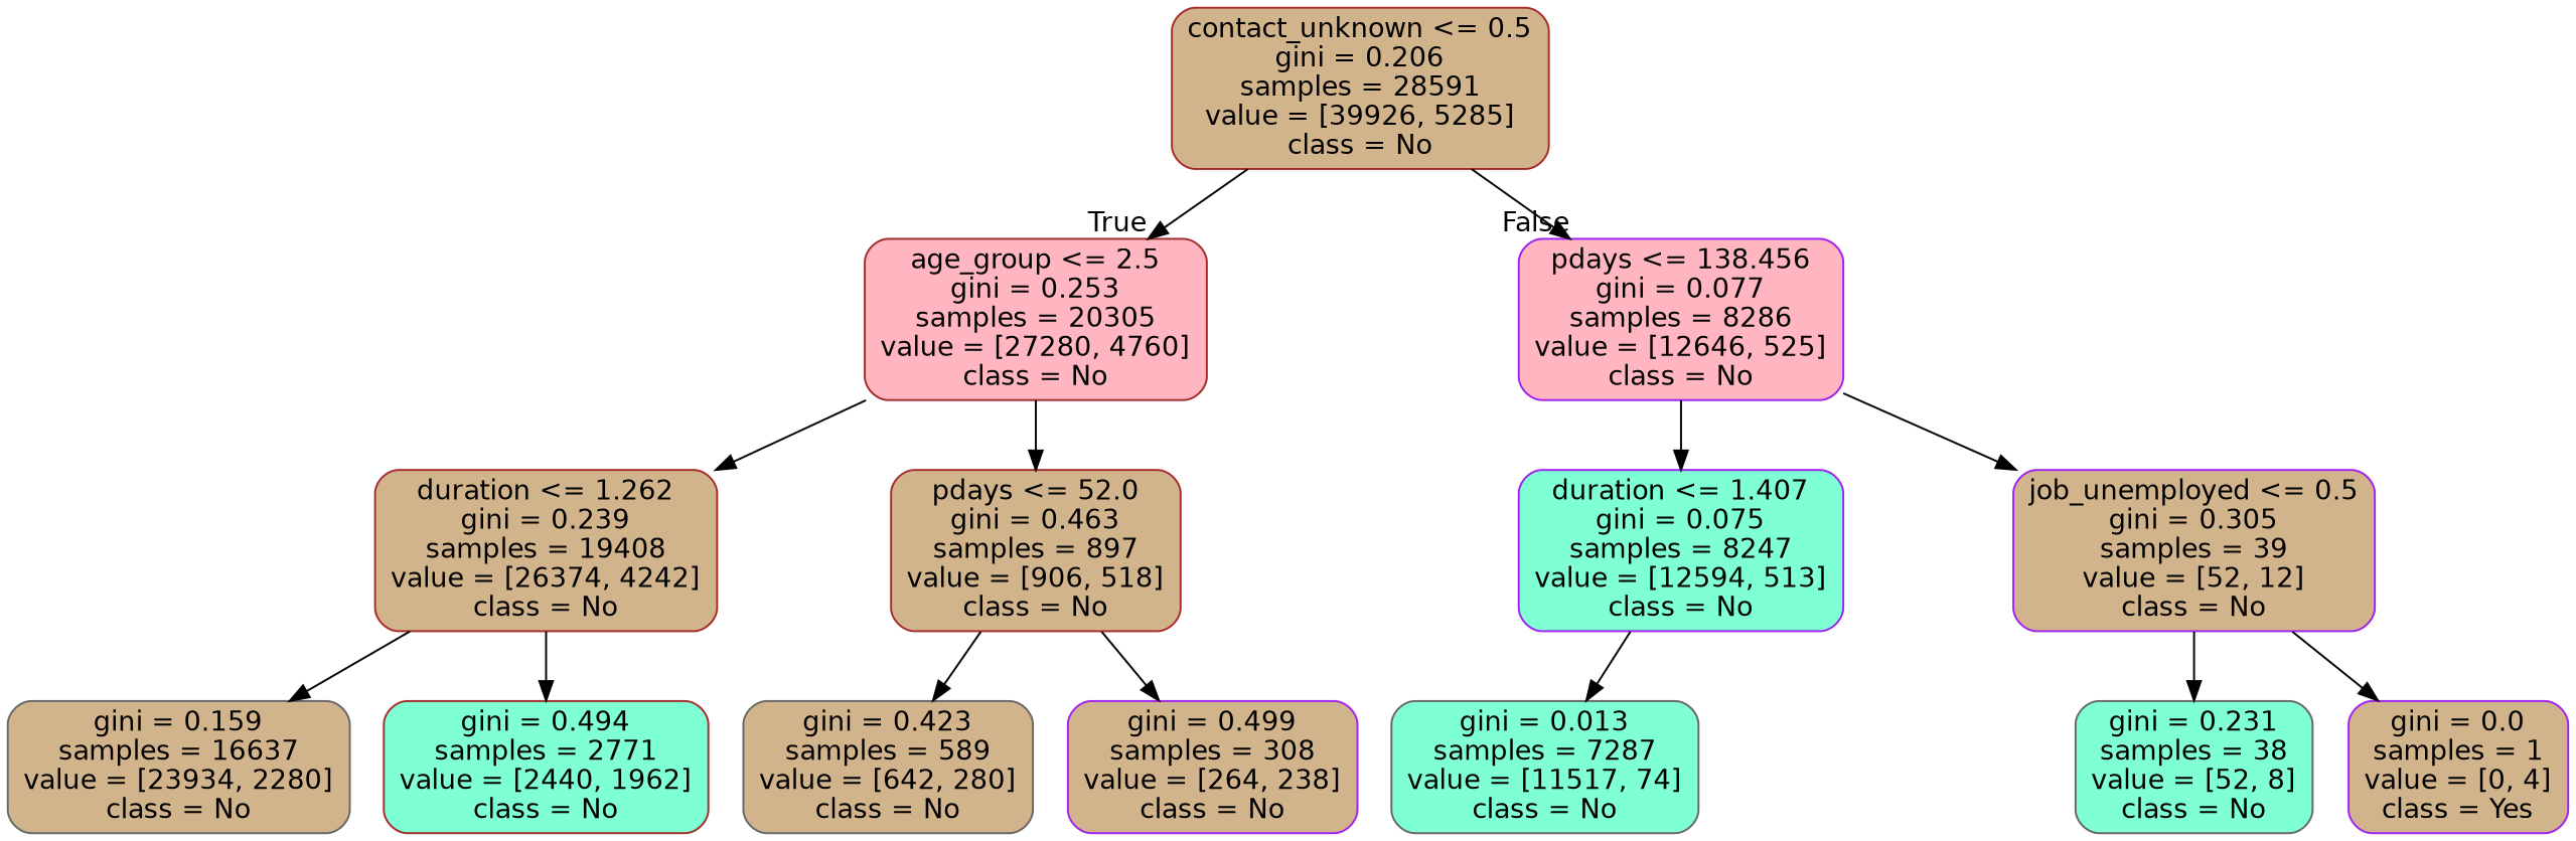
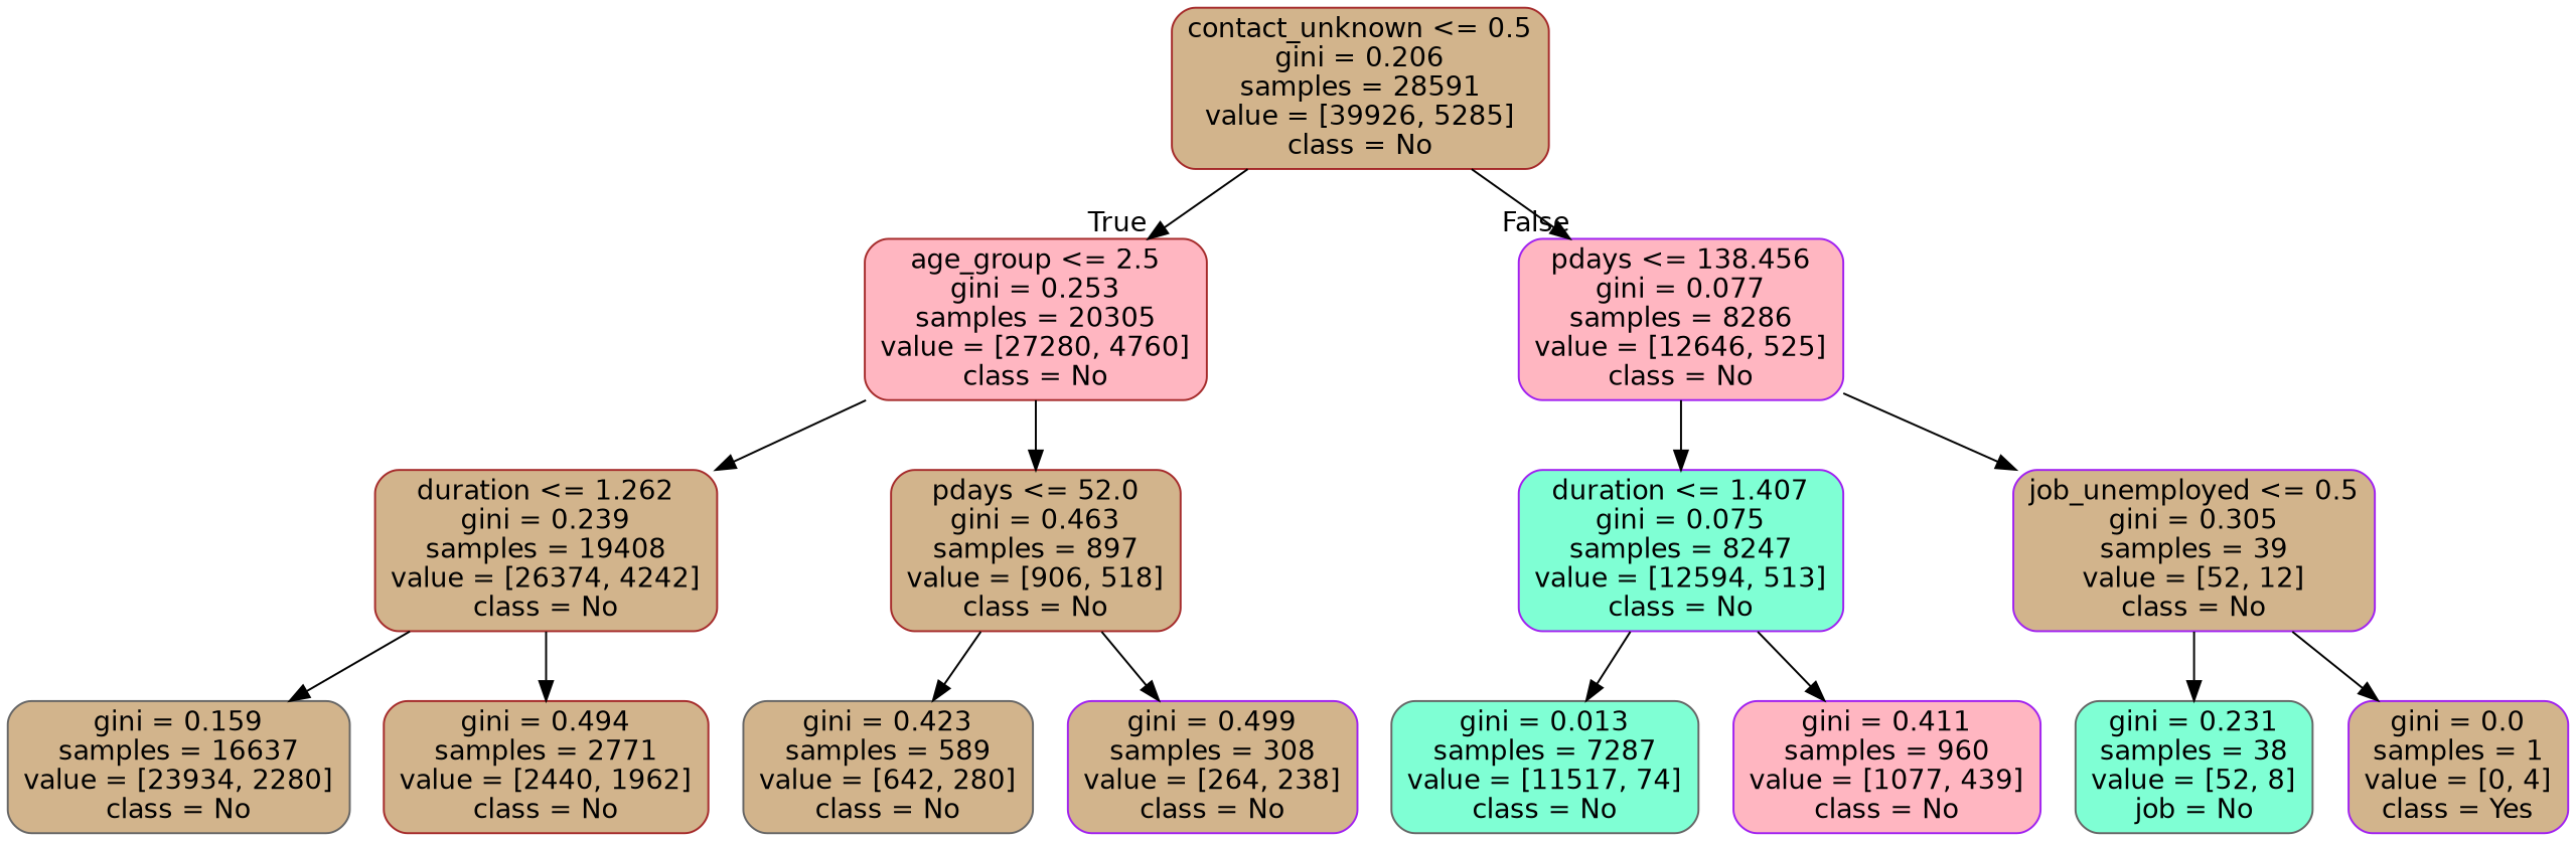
  digraph {
    node [color=purple fillcolor=tan fontname=helvetica shape=box style="filled, rounded"]
    edge [fontname=helvetica]
    n1 [color=brown label="contact_unknown <= 0.5\ngini = 0.206\nsamples = 28591\nvalue = [39926, 5285]\nclass = No"]
    n2 [color=brown fillcolor=lightpink label="age_group <= 2.5\ngini = 0.253\nsamples = 20305\nvalue = [27280, 4760]\nclass = No"]
    n3 [fillcolor=lightpink label="pdays <= 138.456\ngini = 0.077\nsamples = 8286\nvalue = [12646, 525]\nclass = No"]
    n4 [color=brown label="duration <= 1.262\ngini = 0.239\nsamples = 19408\nvalue = [26374, 4242]\nclass = No"]
    n5 [color=brown label="pdays <= 52.0\ngini = 0.463\nsamples = 897\nvalue = [906, 518]\nclass = No"]
    n6 [fillcolor=aquamarine label="duration <= 1.407\ngini = 0.075\nsamples = 8247\nvalue = [12594, 513]\nclass = No"]
    n7 [label="job_unemployed <= 0.5\ngini = 0.305\nsamples = 39\nvalue = [52, 12]\nclass = No"]
    n8 [color=gray40 label="gini = 0.159\nsamples = 16637\nvalue = [23934, 2280]\nclass = No"]
-   n9 [color=brown fillcolor=aquamarine label="gini = 0.494\nsamples = 2771\nvalue = [2440, 1962]\nclass = No"]
+   n9 [color=brown label="gini = 0.494\nsamples = 2771\nvalue = [2440, 1962]\nclass = No"]
    n10 [color=gray40 label="gini = 0.423\nsamples = 589\nvalue = [642, 280]\nclass = No"]
    n11 [label="gini = 0.499\nsamples = 308\nvalue = [264, 238]\nclass = No"]
    n12 [color=gray40 fillcolor=aquamarine label="gini = 0.013\nsamples = 7287\nvalue = [11517, 74]\nclass = No"]
-   n14 [color=gray40 fillcolor=aquamarine label="gini = 0.231\nsamples = 38\nvalue = [52, 8]\nclass = No"]
+   n13 [fillcolor=lightpink label="gini = 0.411\nsamples = 960\nvalue = [1077, 439]\nclass = No"]
+   n14 [color=gray40 fillcolor=aquamarine label="gini = 0.231\nsamples = 38\nvalue = [52, 8]\njob = No"]
    n15 [label="gini = 0.0\nsamples = 1\nvalue = [0, 4]\nclass = Yes"]
    n1 -> n2 [headlabel=True labelangle=45 labeldistance=2.5]
    n1 -> n3 [headlabel=False labelangle=-45 labeldistance=2.5]
    n2 -> n4
    n2 -> n5
    n3 -> n6
    n3 -> n7
    n4 -> n8
    n4 -> n9
    n5 -> n10
    n5 -> n11
    n6 -> n12
+   n6 -> n13
    n7 -> n14
    n7 -> n15
  }
